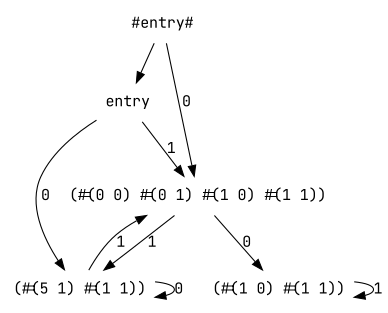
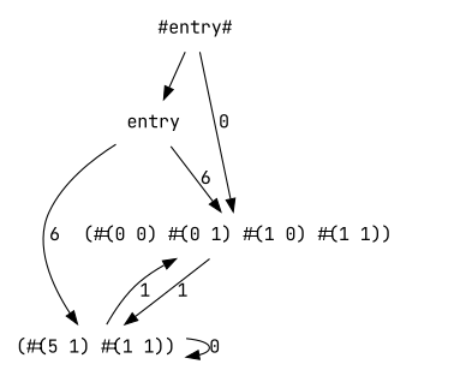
  digraph {
    fontname="JetBrains Mono"
    rankdir=TB
    node [fontname="JetBrains Mono" shape=none]
    edge [fontname="JetBrains Mono"]
    n1 [label=entry]
    "#entry#"
    "(#(0 0) #(0 1) #(1 0) #(1 1))"
    n4 [label="(#(5 1) #(1 1))"]
-   "(#(1 0) #(1 1))"
-   n1 -> "(#(0 0) #(0 1) #(1 0) #(1 1))" [label=1]
-   n1 -> n4 [label=0]
+   n1 -> "(#(0 0) #(0 1) #(1 0) #(1 1))" [label=6]
+   n1 -> n4 [label=6]
    "#entry#" -> n1
    "#entry#" -> "(#(0 0) #(0 1) #(1 0) #(1 1))" [label=0]
    "(#(0 0) #(0 1) #(1 0) #(1 1))" -> n4 [label=1]
-   "(#(0 0) #(0 1) #(1 0) #(1 1))" -> "(#(1 0) #(1 1))" [label=0]
    n4 -> "(#(0 0) #(0 1) #(1 0) #(1 1))" [label=1]
    n4 -> n4 [label=0]
-   "(#(1 0) #(1 1))" -> "(#(1 0) #(1 1))" [label=1]
  }
